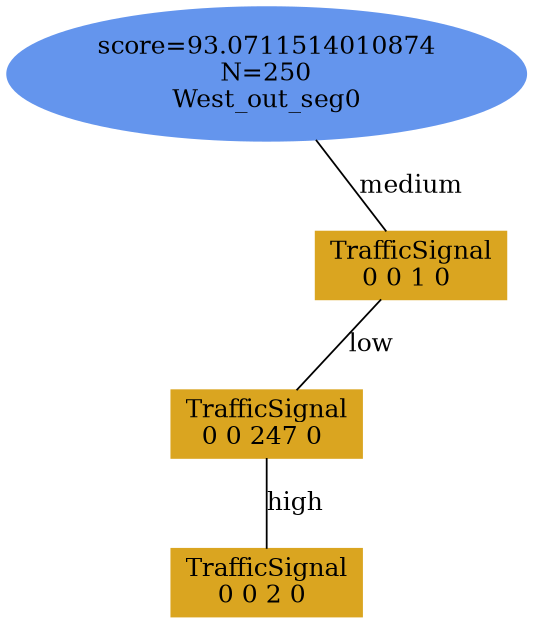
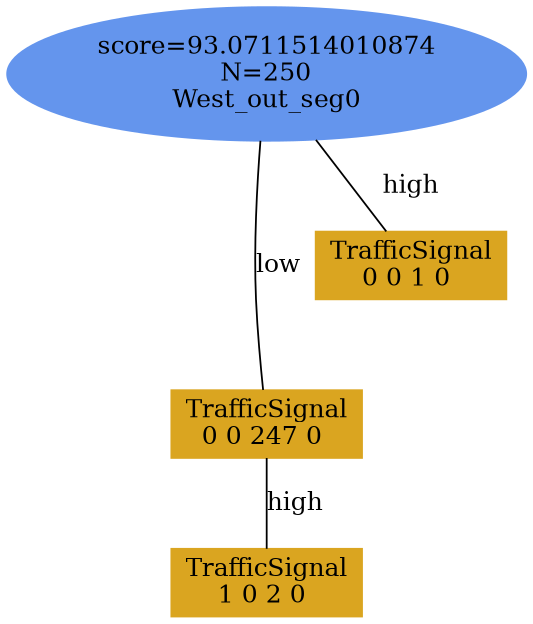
  digraph {
    node [color=goldenrod shape=box style=filled]
    edge [dir=none]
    n1 [color=cornflowerblue label="score=93.0711514010874\nN=250\nWest_out_seg0" shape=ellipse]
    n2 [label="TrafficSignal\n0 0 247 0 "]
    n3 [label="TrafficSignal\n0 0 1 0 "]
-   n4 [label="TrafficSignal\n0 0 2 0 "]
+   n4 [label="TrafficSignal\n1 0 2 0 "]
    subgraph sub_1 {
      rank=same
      n1
    }
    subgraph sub_2 {
      rank=same
      n2
    }
    subgraph sub_3 {
      rank=same
      n3
    }
    subgraph sub_4 {
      rank=same
      n4
    }
-   n3 -> n2 [label=low]
-   n1 -> n3 [label=medium]
+   n1 -> n2 [label=low]
+   n1 -> n3 [label=high]
    n2 -> n4 [label=high]
  }
